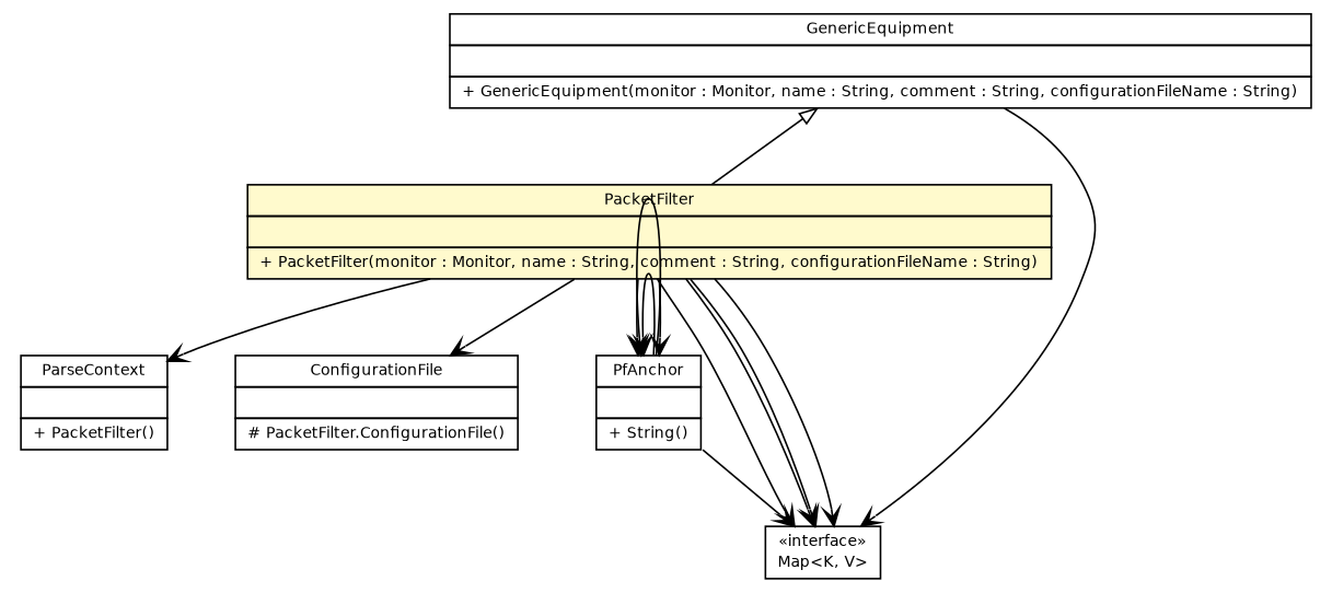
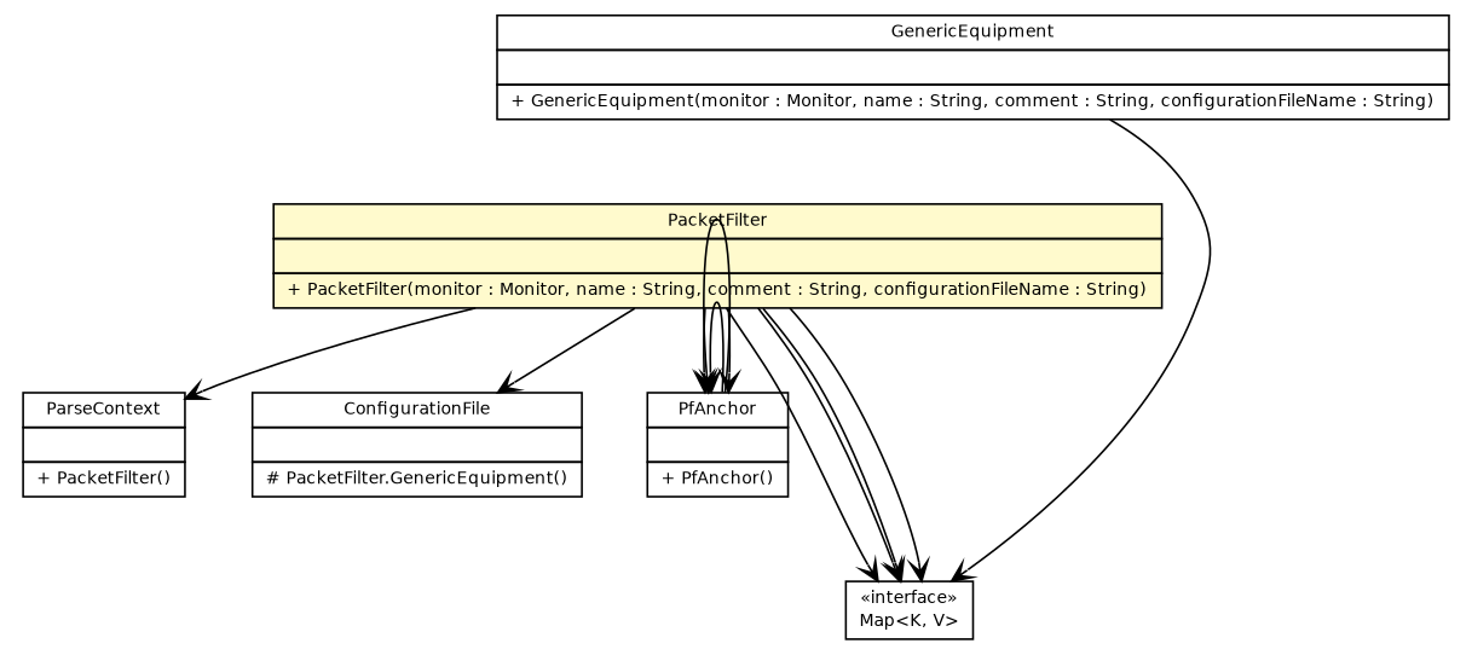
  digraph {
    node [fontcolor=black fontname=Helvetica fontsize=9.0 shape=plaintext]
    edge [arrowhead=open color=black fontcolor=black fontname=Helvetica fontsize=10.0 headport=p labelfontname=Helvetica labelfontsize=10 tailport=p]
    n1 [label=<<table border="0" cellborder="1" cellspacing="0" cellpadding="2" port="p" href="../../lib/misc/ParseContext.html"> 		<tr><td><table border="0" cellspacing="0" cellpadding="1"> 			<tr><td> ParseContext </td></tr> 		</table></td></tr> 		<tr><td><table border="0" cellspacing="0" cellpadding="1"> 			<tr><td align="left">  </td></tr> 		</table></td></tr> 		<tr><td><table border="0" cellspacing="0" cellpadding="1"> 			<tr><td align="left"> + PacketFilter() </td></tr> 		</table></td></tr> 		</table>>]
    n2 [label=<<table border="0" cellborder="1" cellspacing="0" cellpadding="2" port="p" bgcolor="lemonChiffon" href="./PacketFilter.html"> 		<tr><td><table border="0" cellspacing="0" cellpadding="1"> 			<tr><td> PacketFilter </td></tr> 		</table></td></tr> 		<tr><td><table border="0" cellspacing="0" cellpadding="1"> 			<tr><td align="left">  </td></tr> 		</table></td></tr> 		<tr><td><table border="0" cellspacing="0" cellpadding="1"> 			<tr><td align="left"> + PacketFilter(monitor : Monitor, name : String, comment : String, configurationFileName : String) </td></tr> 		</table></td></tr> 		</table>>]
-   n3 [label=<<table border="0" cellborder="1" cellspacing="0" cellpadding="2" port="p" href="./PacketFilter.ConfigurationFile.html"> 		<tr><td><table border="0" cellspacing="0" cellpadding="1"> 			<tr><td> ConfigurationFile </td></tr> 		</table></td></tr> 		<tr><td><table border="0" cellspacing="0" cellpadding="1"> 			<tr><td align="left">  </td></tr> 		</table></td></tr> 		<tr><td><table border="0" cellspacing="0" cellpadding="1"> 			<tr><td align="left"> # PacketFilter.ConfigurationFile() </td></tr> 		</table></td></tr> 		</table>>]
-   n4 [label=<<table border="0" cellborder="1" cellspacing="0" cellpadding="2" port="p" href="./PfAnchor.html"> 		<tr><td><table border="0" cellspacing="0" cellpadding="1"> 			<tr><td> PfAnchor </td></tr> 		</table></td></tr> 		<tr><td><table border="0" cellspacing="0" cellpadding="1"> 			<tr><td align="left">  </td></tr> 		</table></td></tr> 		<tr><td><table border="0" cellspacing="0" cellpadding="1"> 			<tr><td align="left"> + String() </td></tr> 		</table></td></tr> 		</table>>]
+   n3 [label=<<table border="0" cellborder="1" cellspacing="0" cellpadding="2" port="p" href="./PacketFilter.ConfigurationFile.html"> 		<tr><td><table border="0" cellspacing="0" cellpadding="1"> 			<tr><td> ConfigurationFile </td></tr> 		</table></td></tr> 		<tr><td><table border="0" cellspacing="0" cellpadding="1"> 			<tr><td align="left">  </td></tr> 		</table></td></tr> 		<tr><td><table border="0" cellspacing="0" cellpadding="1"> 			<tr><td align="left"> # PacketFilter.GenericEquipment() </td></tr> 		</table></td></tr> 		</table>>]
+   n4 [label=<<table border="0" cellborder="1" cellspacing="0" cellpadding="2" port="p" href="./PfAnchor.html"> 		<tr><td><table border="0" cellspacing="0" cellpadding="1"> 			<tr><td> PfAnchor </td></tr> 		</table></td></tr> 		<tr><td><table border="0" cellspacing="0" cellpadding="1"> 			<tr><td align="left">  </td></tr> 		</table></td></tr> 		<tr><td><table border="0" cellspacing="0" cellpadding="1"> 			<tr><td align="left"> + PfAnchor() </td></tr> 		</table></td></tr> 		</table>>]
    n5 [label=<<table border="0" cellborder="1" cellspacing="0" cellpadding="2" port="p" href="http://java.sun.com/j2se/1.4.2/docs/api/java/util/Map.html"> 		<tr><td><table border="0" cellspacing="0" cellpadding="1"> 			<tr><td> &laquo;interface&raquo; </td></tr> 			<tr><td> Map&lt;K, V&gt; </td></tr> 		</table></td></tr> 		</table>>]
    n6 [label=<<table border="0" cellborder="1" cellspacing="0" cellpadding="2" port="p" href="../GenericEquipment.html"> 		<tr><td><table border="0" cellspacing="0" cellpadding="1"> 			<tr><td> GenericEquipment </td></tr> 		</table></td></tr> 		<tr><td><table border="0" cellspacing="0" cellpadding="1"> 			<tr><td align="left">  </td></tr> 		</table></td></tr> 		<tr><td><table border="0" cellspacing="0" cellpadding="1"> 			<tr><td align="left"> + GenericEquipment(monitor : Monitor, name : String, comment : String, configurationFileName : String) </td></tr> 		</table></td></tr> 		</table>>]
    n2 -> n1
    n2 -> n3
    n2 -> n4
    n2 -> n4
    n2 -> n5
    n2 -> n5
    n2 -> n5
    n2 -> n5
    n4 -> n4
    n4 -> n4
-   n4 -> n5
-   n6 -> n2 [arrowtail=empty dir=back fontsize=10 arrowhead="" color="" fontcolor=""]
    n6 -> n5
  }
